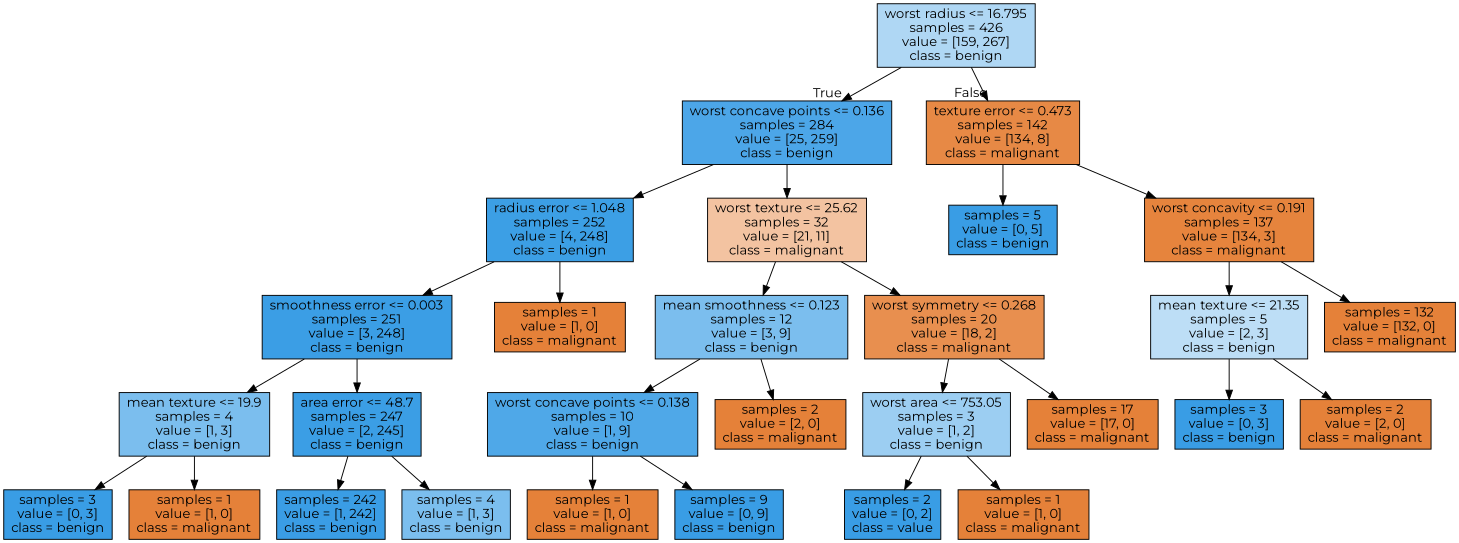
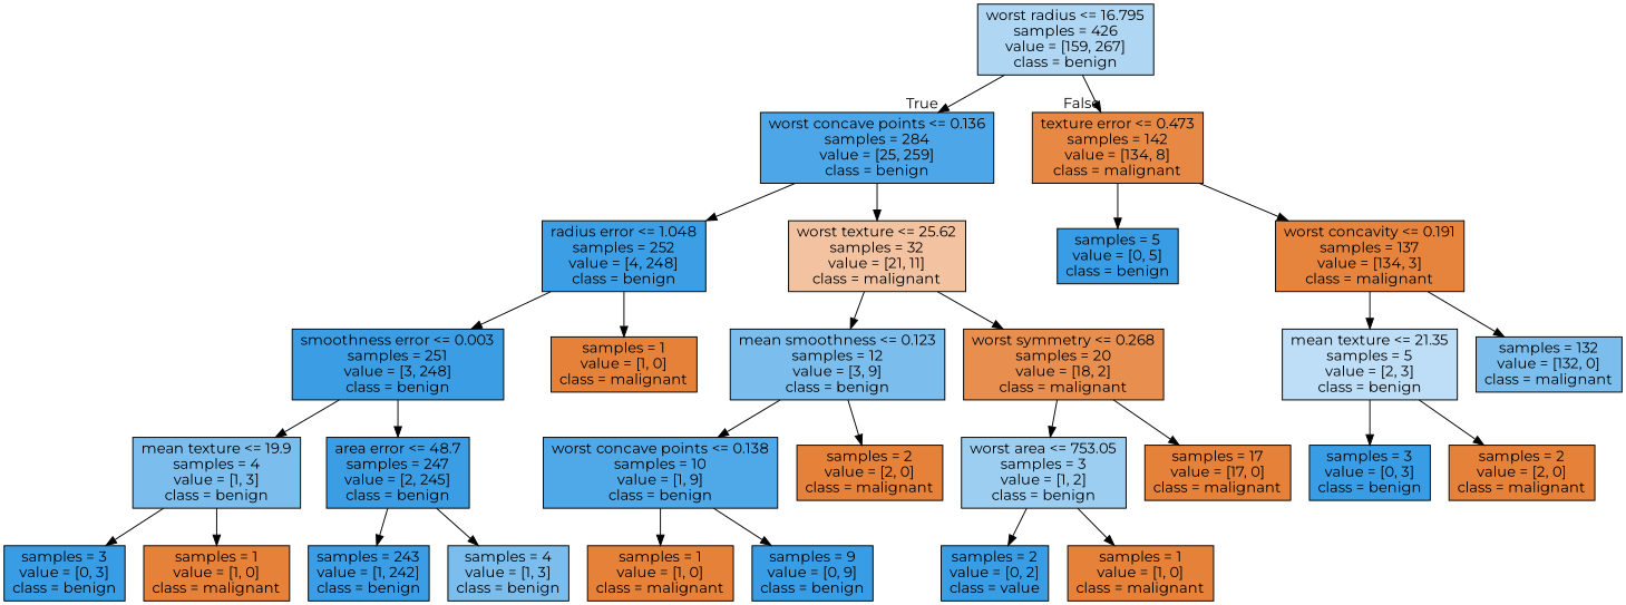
  digraph {
    fontname=Montserrat
    node [color=black fillcolor="#e58139" fontname=Montserrat shape=box style=filled]
    edge [fontname=Montserrat]
    n1 [fillcolor="#afd7f4" label="worst radius <= 16.795\nsamples = 426\nvalue = [159, 267]\nclass = benign"]
    n2 [fillcolor="#4ca6e8" label="worst concave points <= 0.136\nsamples = 284\nvalue = [25, 259]\nclass = benign"]
    n3 [fillcolor="#e78945" label="texture error <= 0.473\nsamples = 142\nvalue = [134, 8]\nclass = malignant"]
    n4 [fillcolor="#3c9fe5" label="radius error <= 1.048\nsamples = 252\nvalue = [4, 248]\nclass = benign"]
    n5 [fillcolor="#f3c3a1" label="worst texture <= 25.62\nsamples = 32\nvalue = [21, 11]\nclass = malignant"]
    n6 [fillcolor="#399de5" label="samples = 5\nvalue = [0, 5]\nclass = benign"]
    n7 [fillcolor="#e6843d" label="worst concavity <= 0.191\nsamples = 137\nvalue = [134, 3]\nclass = malignant"]
    n8 [fillcolor="#3b9ee5" label="smoothness error <= 0.003\nsamples = 251\nvalue = [3, 248]\nclass = benign"]
    n9 [label="samples = 1\nvalue = [1, 0]\nclass = malignant"]
    n10 [fillcolor="#7bbeee" label="mean smoothness <= 0.123\nsamples = 12\nvalue = [3, 9]\nclass = benign"]
    n11 [fillcolor="#e88f4f" label="worst symmetry <= 0.268\nsamples = 20\nvalue = [18, 2]\nclass = malignant"]
    n12 [fillcolor="#7bbeee" label="mean texture <= 19.9\nsamples = 4\nvalue = [1, 3]\nclass = benign"]
    n13 [fillcolor="#3b9ee5" label="area error <= 48.7\nsamples = 247\nvalue = [2, 245]\nclass = benign"]
    n14 [fillcolor="#399de5" label="samples = 3\nvalue = [0, 3]\nclass = benign"]
    n15 [label="samples = 1\nvalue = [1, 0]\nclass = malignant"]
-   n16 [fillcolor="#3a9de5" label="samples = 242\nvalue = [1, 242]\nclass = benign"]
+   n16 [fillcolor="#3a9de5" label="samples = 243\nvalue = [1, 242]\nclass = benign"]
    n17 [fillcolor="#7bbeee" label="samples = 4\nvalue = [1, 3]\nclass = benign"]
    n18 [fillcolor="#4fa8e8" label="worst concave points <= 0.138\nsamples = 10\nvalue = [1, 9]\nclass = benign"]
    n19 [label="samples = 2\nvalue = [2, 0]\nclass = malignant"]
    n20 [fillcolor="#9ccef2" label="worst area <= 753.05\nsamples = 3\nvalue = [1, 2]\nclass = benign"]
    n21 [label="samples = 17\nvalue = [17, 0]\nclass = malignant"]
    n22 [label="samples = 1\nvalue = [1, 0]\nclass = malignant"]
    n23 [fillcolor="#399de5" label="samples = 9\nvalue = [0, 9]\nclass = benign"]
    n24 [fillcolor="#399de5" label="samples = 2\nvalue = [0, 2]\nclass = value"]
    n25 [label="samples = 1\nvalue = [1, 0]\nclass = malignant"]
    n26 [fillcolor="#bddef6" label="mean texture <= 21.35\nsamples = 5\nvalue = [2, 3]\nclass = benign"]
-   n27 [label="samples = 132\nvalue = [132, 0]\nclass = malignant"]
+   n27 [fillcolor="#7bbeee" label="samples = 132\nvalue = [132, 0]\nclass = malignant"]
    n28 [fillcolor="#399de5" label="samples = 3\nvalue = [0, 3]\nclass = benign"]
    n29 [label="samples = 2\nvalue = [2, 0]\nclass = malignant"]
    n1 -> n2 [headlabel=True labelangle=45 labeldistance=2.5]
    n1 -> n3 [headlabel=False labelangle=-45 labeldistance=2.5]
    n2 -> n4
    n2 -> n5
    n3 -> n6
    n3 -> n7
    n4 -> n8
    n4 -> n9
    n5 -> n10
    n5 -> n11
    n7 -> n26
    n7 -> n27
    n8 -> n12
    n8 -> n13
    n10 -> n18
    n10 -> n19
    n11 -> n20
    n11 -> n21
    n12 -> n14
    n12 -> n15
    n13 -> n16
    n13 -> n17
    n18 -> n22
    n18 -> n23
    n20 -> n24
    n20 -> n25
    n26 -> n28
    n26 -> n29
  }
